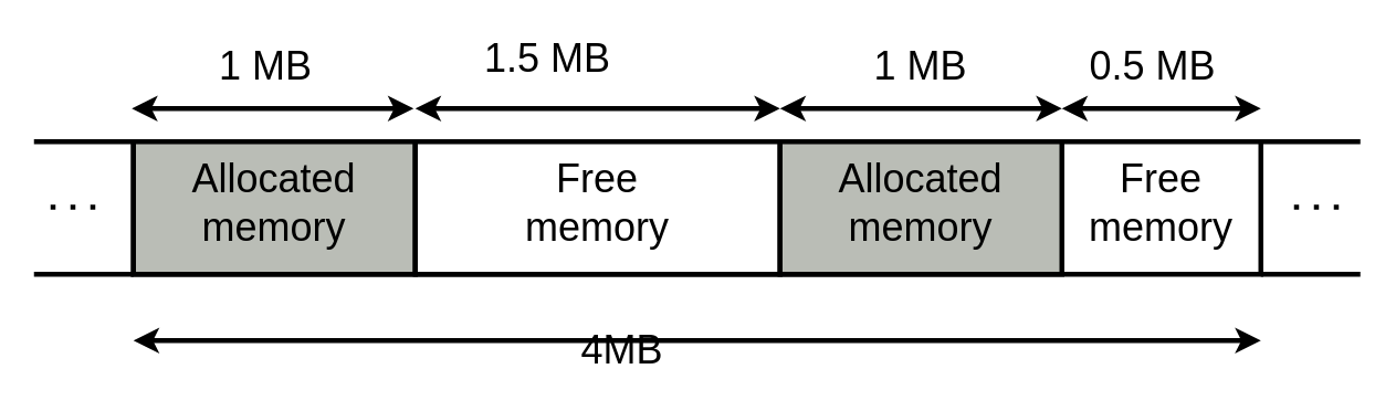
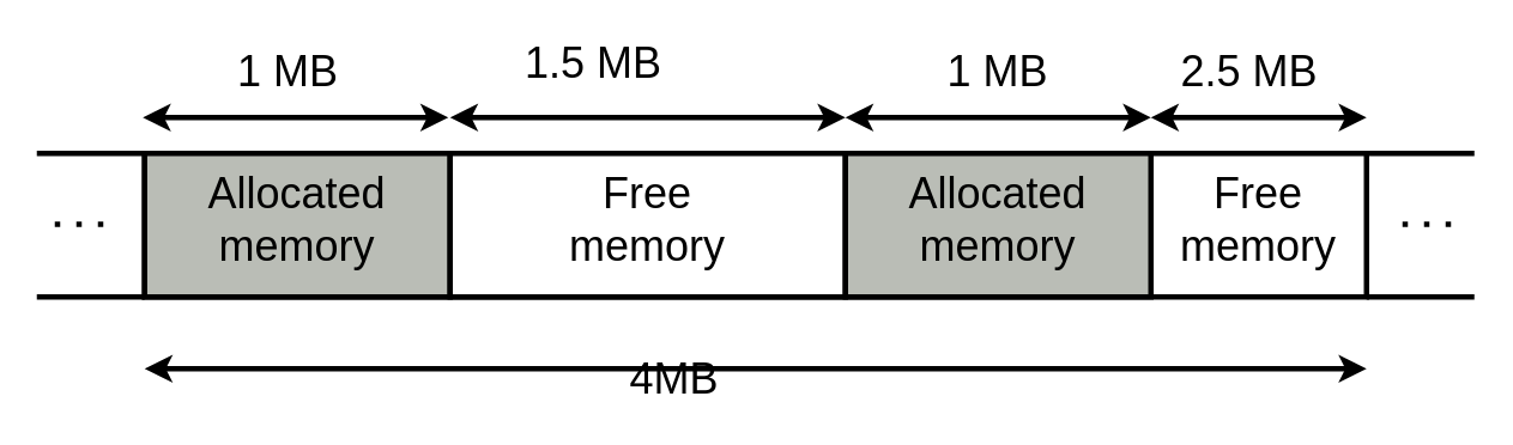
  <mxCell id="0" />
  <mxCell id="1" parent="0" />
  <mxCell id="2" value="" style="rounded=0;whiteSpace=wrap;html=1;strokeWidth=3;" parent="1" vertex="1"><mxGeometry x="80" y="85" width="680" height="80" as="geometry" /></mxCell>
  <mxCell id="3" value="" style="rounded=0;whiteSpace=wrap;html=1;strokeWidth=3;fillColor=#babdb6;" parent="1" vertex="1"><mxGeometry x="80" y="85" width="170" height="80" as="geometry" /></mxCell>
  <mxCell id="4" value="" style="rounded=0;whiteSpace=wrap;html=1;strokeWidth=3;" parent="1" vertex="1"><mxGeometry x="250" y="85" width="220" height="80" as="geometry" /></mxCell>
  <mxCell id="5" value="" style="rounded=0;whiteSpace=wrap;html=1;strokeWidth=3;fillColor=#babdb6;" parent="1" vertex="1"><mxGeometry x="470" y="85" width="170" height="80" as="geometry" /></mxCell>
  <mxCell id="6" value="&lt;div&gt;&lt;font style=&quot;font-size: 24px;&quot;&gt;Allocated&lt;/font&gt;&lt;/div&gt;&lt;div&gt;&lt;font style=&quot;font-size: 24px;&quot;&gt;memory&lt;br&gt;&lt;/font&gt;&lt;/div&gt;&lt;font size=&quot;3&quot;&gt;&lt;br&gt;&lt;/font&gt;" style="text;html=1;strokeColor=none;fillColor=none;align=center;verticalAlign=middle;whiteSpace=wrap;rounded=0;" parent="1" vertex="1"><mxGeometry x="95" y="117" width="140" height="30" as="geometry" /></mxCell>
  <mxCell id="7" value="&lt;font style=&quot;font-size: 24px;&quot;&gt;Free&lt;/font&gt;&lt;br&gt;&lt;div&gt;&lt;font style=&quot;font-size: 24px;&quot;&gt;memory&lt;br&gt;&lt;/font&gt;&lt;/div&gt;&lt;font size=&quot;3&quot;&gt;&lt;br&gt;&lt;/font&gt;" style="text;html=1;strokeColor=none;fillColor=none;align=center;verticalAlign=middle;whiteSpace=wrap;rounded=0;" parent="1" vertex="1"><mxGeometry x="290" y="117" width="140" height="30" as="geometry" /></mxCell>
  <mxCell id="8" value="&lt;div&gt;&lt;font style=&quot;font-size: 24px;&quot;&gt;Allocated&lt;/font&gt;&lt;/div&gt;&lt;div&gt;&lt;font style=&quot;font-size: 24px;&quot;&gt;memory&lt;br&gt;&lt;/font&gt;&lt;/div&gt;&lt;font size=&quot;3&quot;&gt;&lt;br&gt;&lt;/font&gt;" style="text;html=1;strokeColor=none;fillColor=none;align=center;verticalAlign=middle;whiteSpace=wrap;rounded=0;" parent="1" vertex="1"><mxGeometry x="485" y="117" width="140" height="30" as="geometry" /></mxCell>
  <mxCell id="9" value="&lt;font style=&quot;font-size: 24px;&quot;&gt;Free&lt;/font&gt;&lt;br&gt;&lt;div&gt;&lt;font style=&quot;font-size: 24px;&quot;&gt;memory&lt;br&gt;&lt;/font&gt;&lt;/div&gt;&lt;font size=&quot;3&quot;&gt;&lt;br&gt;&lt;/font&gt;" style="text;html=1;strokeColor=none;fillColor=none;align=center;verticalAlign=middle;whiteSpace=wrap;rounded=0;" parent="1" vertex="1"><mxGeometry x="630" y="117" width="140" height="30" as="geometry" /></mxCell>
  <mxCell id="10" value="" style="endArrow=none;html=1;rounded=0;strokeWidth=3;entryX=0;entryY=0;entryDx=0;entryDy=0;" parent="1" target="3" edge="1"><mxGeometry width="50" height="50" relative="1" as="geometry"><mxPoint x="20" y="85" as="sourcePoint" /><mxPoint x="470" y="115" as="targetPoint" /></mxGeometry></mxCell>
  <mxCell id="11" value="" style="endArrow=none;html=1;rounded=0;strokeWidth=3;entryX=0;entryY=0;entryDx=0;entryDy=0;" parent="1" edge="1"><mxGeometry width="50" height="50" relative="1" as="geometry"><mxPoint x="20" y="165" as="sourcePoint" /><mxPoint x="80" y="165" as="targetPoint" /></mxGeometry></mxCell>
  <mxCell id="12" value="" style="endArrow=none;dashed=1;html=1;dashPattern=1 3;strokeWidth=3;rounded=0;" parent="1" edge="1"><mxGeometry width="50" height="50" relative="1" as="geometry"><mxPoint x="30" y="124.5" as="sourcePoint" /><mxPoint x="60" y="124.5" as="targetPoint" /></mxGeometry></mxCell>
  <mxCell id="13" value="" style="endArrow=none;html=1;rounded=0;strokeWidth=3;entryX=0;entryY=0;entryDx=0;entryDy=0;" parent="1" edge="1"><mxGeometry width="50" height="50" relative="1" as="geometry"><mxPoint x="760" y="85" as="sourcePoint" /><mxPoint x="820" y="85" as="targetPoint" /></mxGeometry></mxCell>
  <mxCell id="14" value="" style="endArrow=none;html=1;rounded=0;strokeWidth=3;entryX=0;entryY=0;entryDx=0;entryDy=0;" parent="1" edge="1"><mxGeometry width="50" height="50" relative="1" as="geometry"><mxPoint x="760" y="165" as="sourcePoint" /><mxPoint x="820" y="165" as="targetPoint" /></mxGeometry></mxCell>
  <mxCell id="15" value="" style="endArrow=none;dashed=1;html=1;dashPattern=1 3;strokeWidth=3;rounded=0;" parent="1" edge="1"><mxGeometry width="50" height="50" relative="1" as="geometry"><mxPoint x="780" y="124.5" as="sourcePoint" /><mxPoint x="814" y="124.5" as="targetPoint" /></mxGeometry></mxCell>
  <mxCell id="16" value="" style="endArrow=classic;startArrow=classic;html=1;rounded=0;strokeWidth=3;" edge="1" parent="1"><mxGeometry width="50" height="50" relative="1" as="geometry"><mxPoint x="80" y="205" as="sourcePoint" /><mxPoint x="760" y="205" as="targetPoint" /></mxGeometry></mxCell>
  <mxCell id="17" value="&lt;font style=&quot;font-size: 24px;&quot;&gt;4MB&lt;/font&gt;" style="text;html=1;strokeColor=none;fillColor=none;align=center;verticalAlign=middle;whiteSpace=wrap;rounded=0;" vertex="1" parent="1"><mxGeometry x="305" y="196" width="140" height="30" as="geometry" /></mxCell>
  <mxCell id="18" value="" style="endArrow=classic;startArrow=classic;html=1;rounded=0;strokeWidth=3;" edge="1" parent="1"><mxGeometry width="50" height="50" relative="1" as="geometry"><mxPoint x="79" y="65" as="sourcePoint" /><mxPoint x="249" y="65" as="targetPoint" /></mxGeometry></mxCell>
  <mxCell id="19" value="&lt;font style=&quot;font-size: 24px;&quot;&gt;1 MB&lt;br&gt;&lt;/font&gt;" style="text;html=1;strokeColor=none;fillColor=none;align=center;verticalAlign=middle;whiteSpace=wrap;rounded=0;" vertex="1" parent="1"><mxGeometry x="90" y="25" width="140" height="30" as="geometry" /></mxCell>
  <mxCell id="20" value="" style="endArrow=classic;startArrow=classic;html=1;rounded=0;strokeWidth=3;" edge="1" parent="1"><mxGeometry width="50" height="50" relative="1" as="geometry"><mxPoint x="250" y="65" as="sourcePoint" /><mxPoint x="470" y="65" as="targetPoint" /></mxGeometry></mxCell>
  <mxCell id="21" value="&lt;font style=&quot;font-size: 24px;&quot;&gt;1.5 MB&lt;br&gt;&lt;/font&gt;" style="text;html=1;strokeColor=none;fillColor=none;align=center;verticalAlign=middle;whiteSpace=wrap;rounded=0;" vertex="1" parent="1"><mxGeometry x="260" y="20" width="140" height="30" as="geometry" /></mxCell>
  <mxCell id="22" value="" style="endArrow=classic;startArrow=classic;html=1;rounded=0;strokeWidth=3;" edge="1" parent="1"><mxGeometry width="50" height="50" relative="1" as="geometry"><mxPoint x="470" y="65" as="sourcePoint" /><mxPoint x="640" y="65" as="targetPoint" /></mxGeometry></mxCell>
  <mxCell id="23" value="&lt;font style=&quot;font-size: 24px;&quot;&gt;1 MB&lt;br&gt;&lt;/font&gt;" style="text;html=1;strokeColor=none;fillColor=none;align=center;verticalAlign=middle;whiteSpace=wrap;rounded=0;" vertex="1" parent="1"><mxGeometry x="485" y="25" width="140" height="30" as="geometry" /></mxCell>
  <mxCell id="24" value="" style="endArrow=classic;startArrow=classic;html=1;rounded=0;strokeWidth=3;" edge="1" parent="1"><mxGeometry width="50" height="50" relative="1" as="geometry"><mxPoint x="640" y="65" as="sourcePoint" /><mxPoint x="760" y="65" as="targetPoint" /></mxGeometry></mxCell>
- <mxCell id="25" value="&lt;font style=&quot;font-size: 24px;&quot;&gt;0.5 MB&lt;br&gt;&lt;/font&gt;" style="text;html=1;strokeColor=none;fillColor=none;align=center;verticalAlign=middle;whiteSpace=wrap;rounded=0;" vertex="1" parent="1"><mxGeometry x="625" y="25" width="140" height="30" as="geometry" /></mxCell>
+ <mxCell id="25" value="&lt;font style=&quot;font-size: 24px;&quot;&gt;2.5 MB&lt;br&gt;&lt;/font&gt;" style="text;html=1;strokeColor=none;fillColor=none;align=center;verticalAlign=middle;whiteSpace=wrap;rounded=0;" vertex="1" parent="1"><mxGeometry x="625" y="25" width="140" height="30" as="geometry" /></mxCell>
